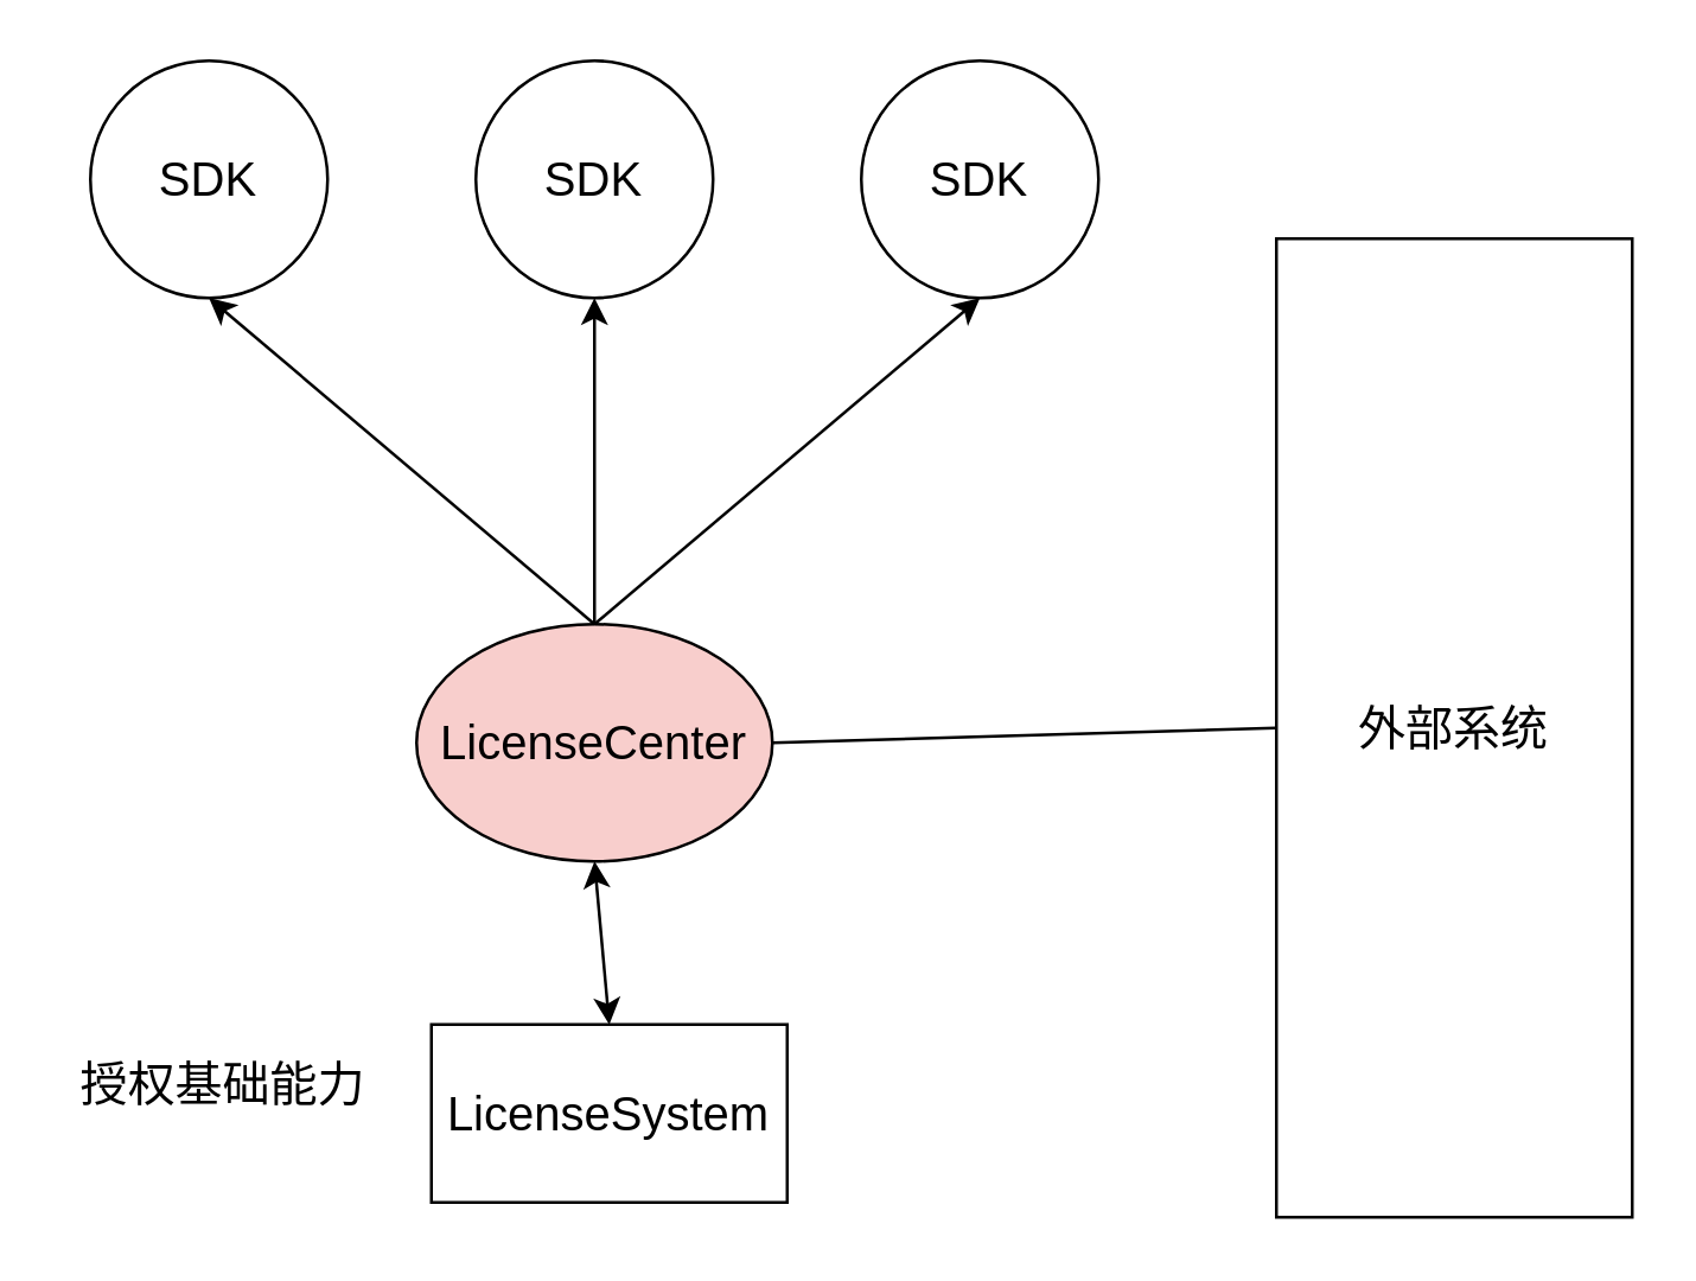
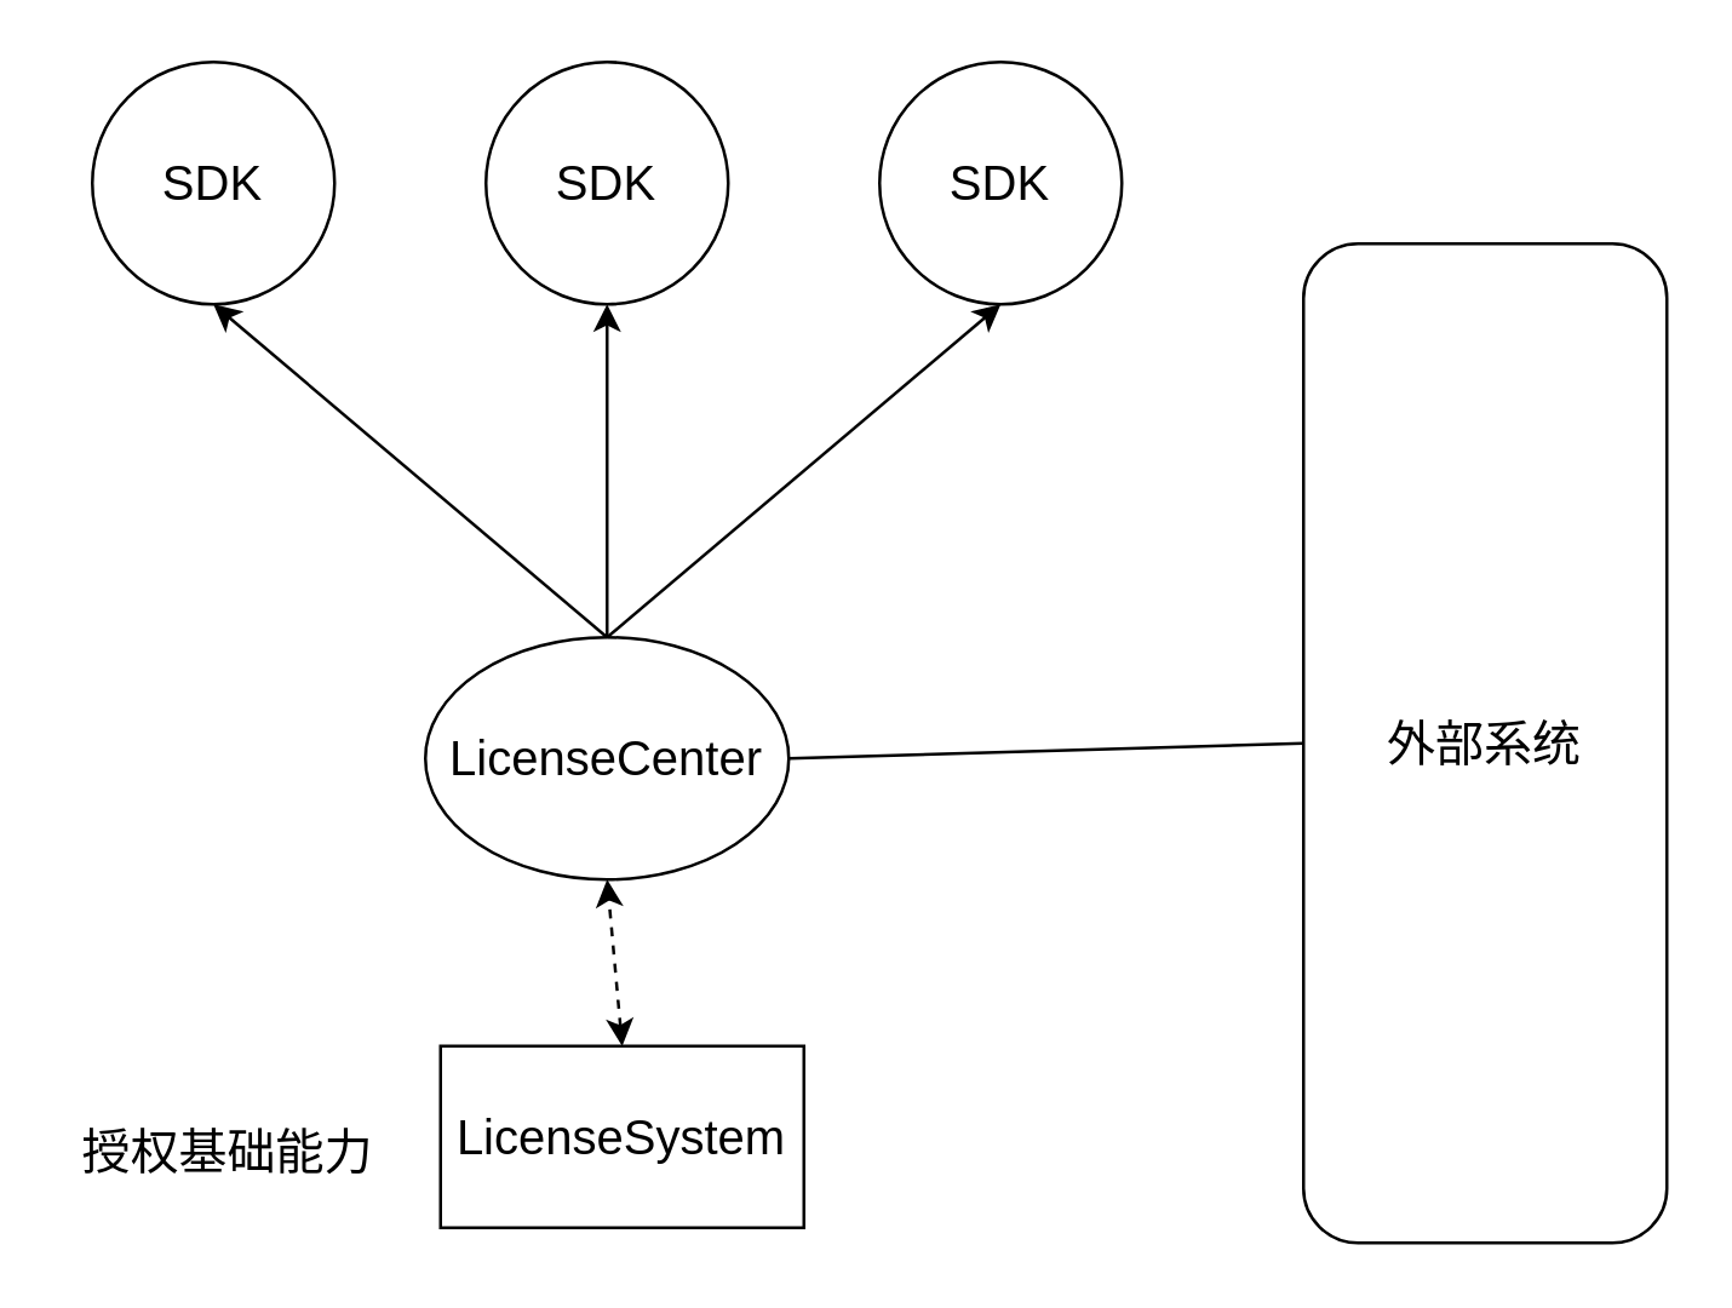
  <mxCell id="0" />
  <mxCell id="1" parent="0" />
  <mxCell id="2" value="&lt;font style=&quot;font-size: 16px;&quot;&gt;LicenseSystem&lt;/font&gt;" style="rounded=0;whiteSpace=wrap;html=1;" vertex="1" parent="1"><mxGeometry x="145" y="345" width="120" height="60" as="geometry" /></mxCell>
- <mxCell id="3" value="LicenseCenter" style="ellipse;whiteSpace=wrap;html=1;fontSize=16;fillColor=#f8cecc;" vertex="1" parent="1"><mxGeometry x="140" y="210" width="120" height="80" as="geometry" /></mxCell>
+ <mxCell id="3" value="LicenseCenter" style="ellipse;whiteSpace=wrap;html=1;fontSize=16;" vertex="1" parent="1"><mxGeometry x="140" y="210" width="120" height="80" as="geometry" /></mxCell>
  <mxCell id="4" value="SDK" style="ellipse;whiteSpace=wrap;html=1;aspect=fixed;fontSize=16;" vertex="1" parent="1"><mxGeometry x="30" y="20" width="80" height="80" as="geometry" /></mxCell>
  <mxCell id="5" value="SDK" style="ellipse;whiteSpace=wrap;html=1;aspect=fixed;fontSize=16;" vertex="1" parent="1"><mxGeometry x="160" y="20" width="80" height="80" as="geometry" /></mxCell>
  <mxCell id="6" value="SDK" style="ellipse;whiteSpace=wrap;html=1;aspect=fixed;fontSize=16;" vertex="1" parent="1"><mxGeometry x="290" y="20" width="80" height="80" as="geometry" /></mxCell>
- <mxCell id="7" value="外部系统" style="whiteSpace=wrap;html=1;fontSize=16;rounded=0;" vertex="1" parent="1"><mxGeometry x="430" y="80" width="120" height="330" as="geometry" /></mxCell>
+ <mxCell id="7" value="外部系统" style="rounded=1;whiteSpace=wrap;html=1;fontSize=16;" vertex="1" parent="1"><mxGeometry x="430" y="80" width="120" height="330" as="geometry" /></mxCell>
  <mxCell id="8" value="" style="endArrow=classic;html=1;rounded=0;fontSize=16;entryX=0.5;entryY=1;entryDx=0;entryDy=0;exitX=0.5;exitY=0;exitDx=0;exitDy=0;" edge="1" parent="1" source="3" target="4"><mxGeometry width="50" height="50" relative="1" as="geometry"><mxPoint x="-10" y="290" as="sourcePoint" /><mxPoint x="40" y="240" as="targetPoint" /></mxGeometry></mxCell>
  <mxCell id="9" value="" style="endArrow=classic;html=1;rounded=0;fontSize=16;entryX=0.5;entryY=1;entryDx=0;entryDy=0;" edge="1" parent="1" target="5"><mxGeometry width="50" height="50" relative="1" as="geometry"><mxPoint x="200" y="210" as="sourcePoint" /><mxPoint x="80" y="180" as="targetPoint" /></mxGeometry></mxCell>
  <mxCell id="10" value="" style="endArrow=classic;html=1;rounded=0;fontSize=16;entryX=0.5;entryY=1;entryDx=0;entryDy=0;exitX=0.5;exitY=0;exitDx=0;exitDy=0;" edge="1" parent="1" source="3" target="6"><mxGeometry width="50" height="50" relative="1" as="geometry"><mxPoint x="220" y="230" as="sourcePoint" /><mxPoint x="90" y="190" as="targetPoint" /></mxGeometry></mxCell>
- <mxCell id="11" value="授权基础能力" style="text;html=1;strokeColor=none;fillColor=none;align=center;verticalAlign=middle;whiteSpace=wrap;rounded=0;fontSize=16;" vertex="1" parent="1"><mxGeometry x="20" y="350" width="110" height="30" as="geometry" /></mxCell>
+ <mxCell id="11" value="授权基础能力" style="text;html=1;strokeColor=none;fillColor=none;align=center;verticalAlign=middle;whiteSpace=wrap;rounded=0;fontSize=16;" vertex="1" parent="1"><mxGeometry x="20" y="365" width="110" height="30" as="geometry" /></mxCell>
  <mxCell id="12" value="" style="endArrow=none;html=1;rounded=0;fontSize=16;entryX=1;entryY=0.5;entryDx=0;entryDy=0;exitX=0;exitY=0.5;exitDx=0;exitDy=0;" edge="1" parent="1" source="7" target="3"><mxGeometry width="50" height="50" relative="1" as="geometry"><mxPoint x="420" y="540" as="sourcePoint" /><mxPoint x="470" y="490" as="targetPoint" /></mxGeometry></mxCell>
- <mxCell id="13" value="" style="endArrow=classic;startArrow=classic;html=1;rounded=0;fontSize=16;entryX=0.5;entryY=1;entryDx=0;entryDy=0;exitX=0.5;exitY=0;exitDx=0;exitDy=0;" edge="1" parent="1" source="2" target="3"><mxGeometry width="50" height="50" relative="1" as="geometry"><mxPoint x="200" y="350" as="sourcePoint" /><mxPoint x="240" y="480" as="targetPoint" /></mxGeometry></mxCell>
+ <mxCell id="13" value="" style="endArrow=classic;startArrow=classic;html=1;rounded=0;fontSize=16;entryX=0.5;entryY=1;entryDx=0;entryDy=0;exitX=0.5;exitY=0;exitDx=0;exitDy=0;dashed=1;" edge="1" parent="1" source="2" target="3"><mxGeometry width="50" height="50" relative="1" as="geometry"><mxPoint x="200" y="350" as="sourcePoint" /><mxPoint x="240" y="480" as="targetPoint" /></mxGeometry></mxCell>
